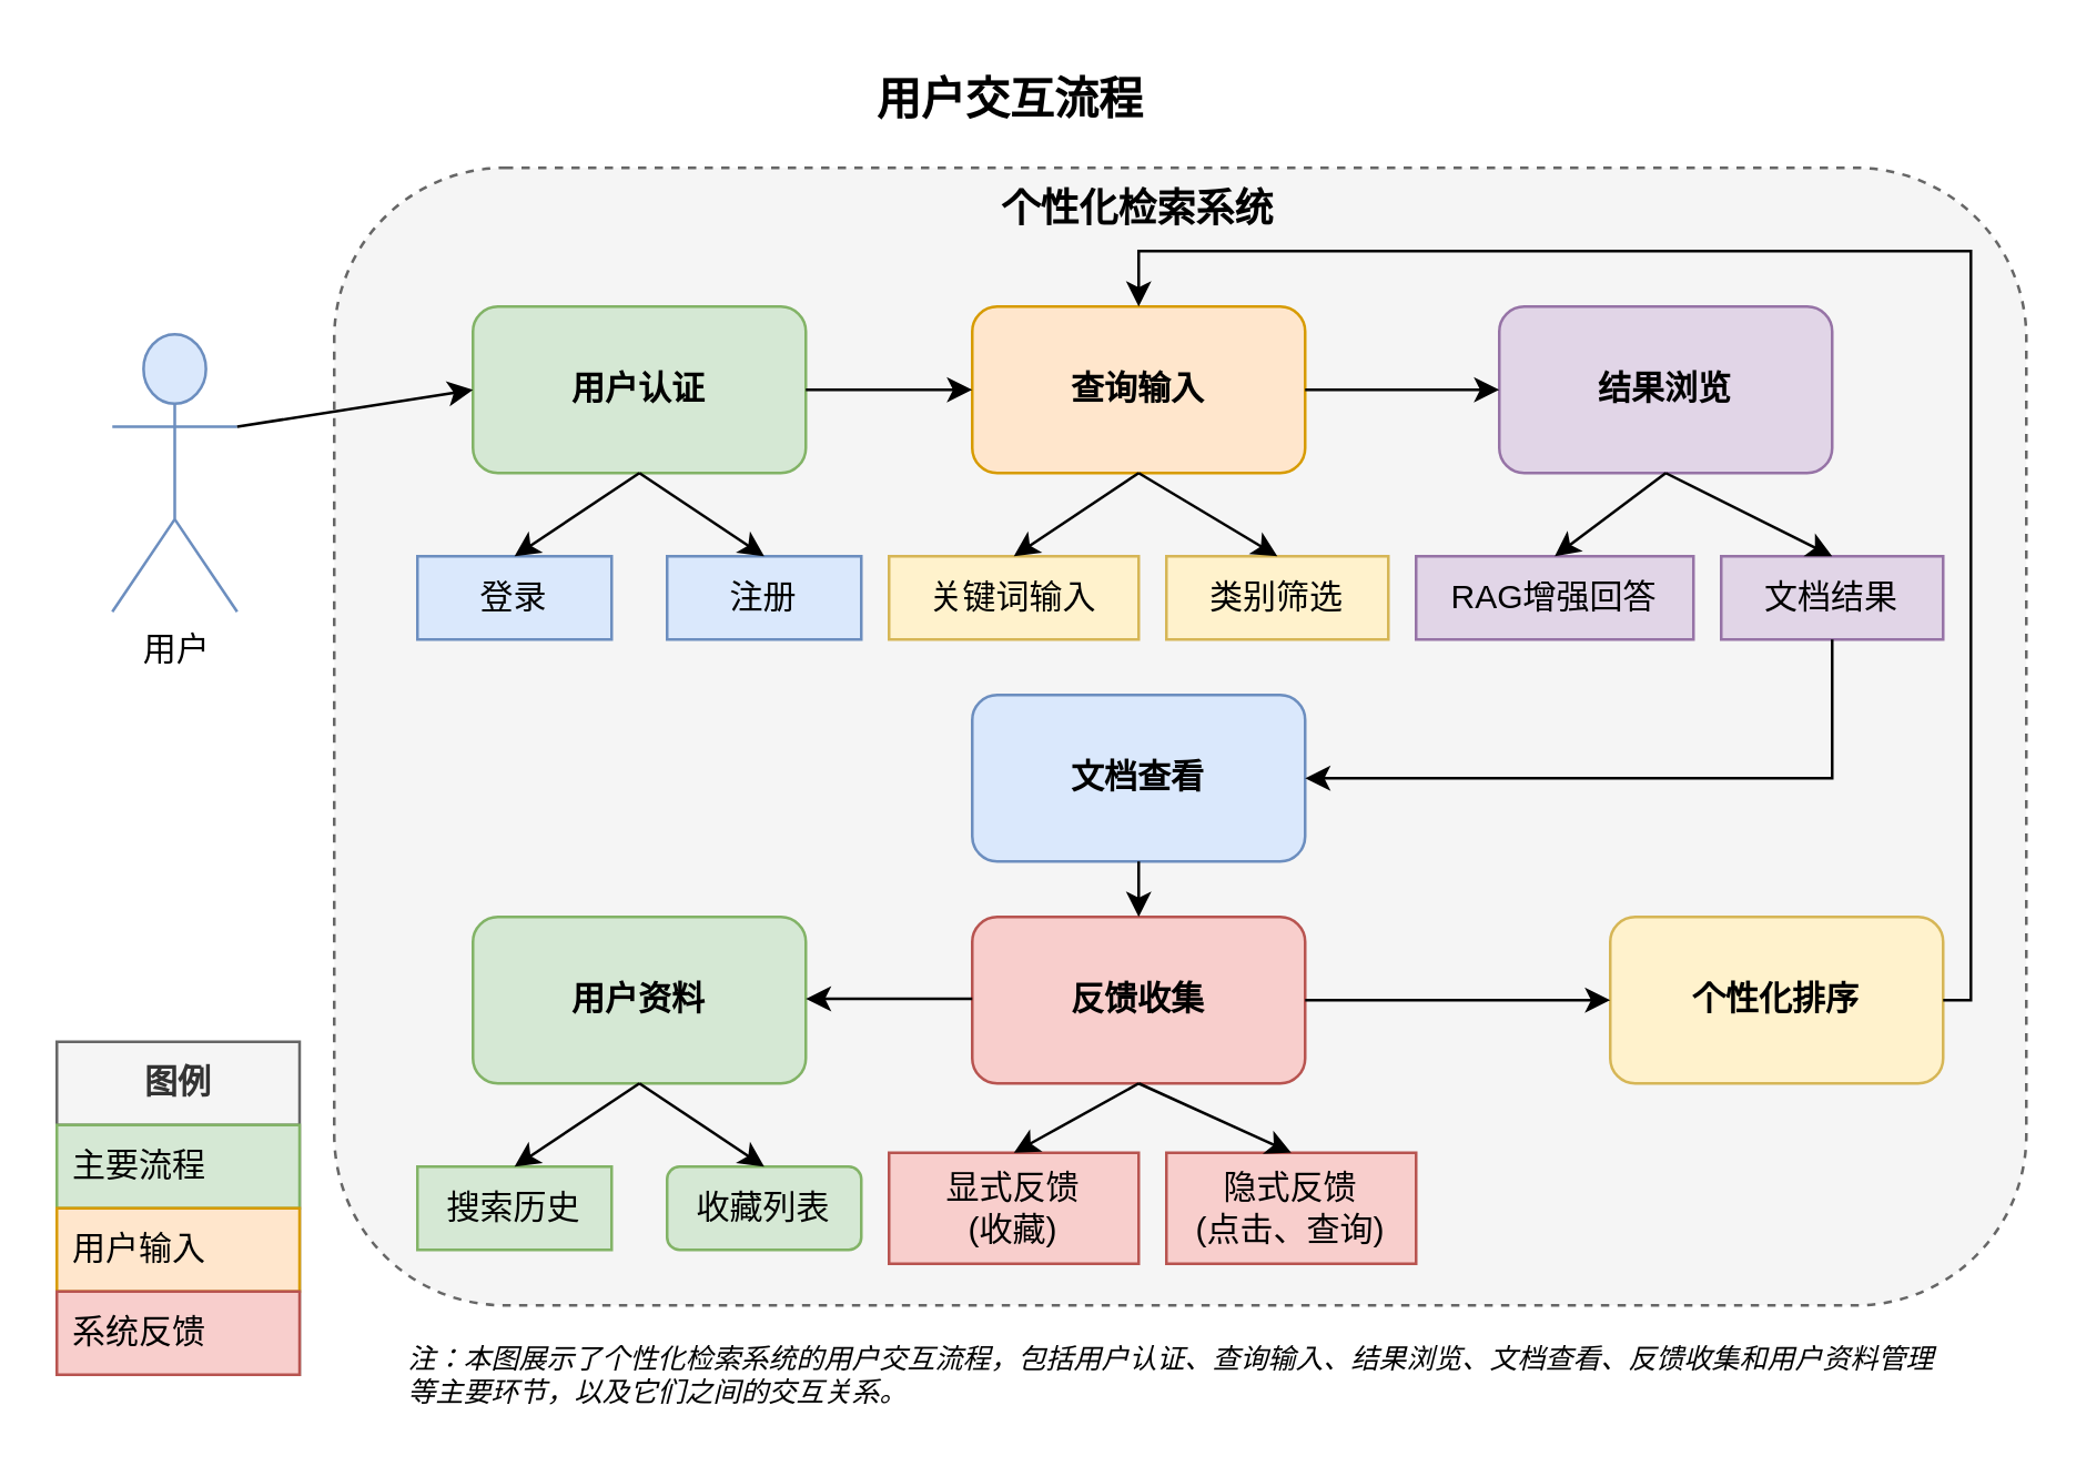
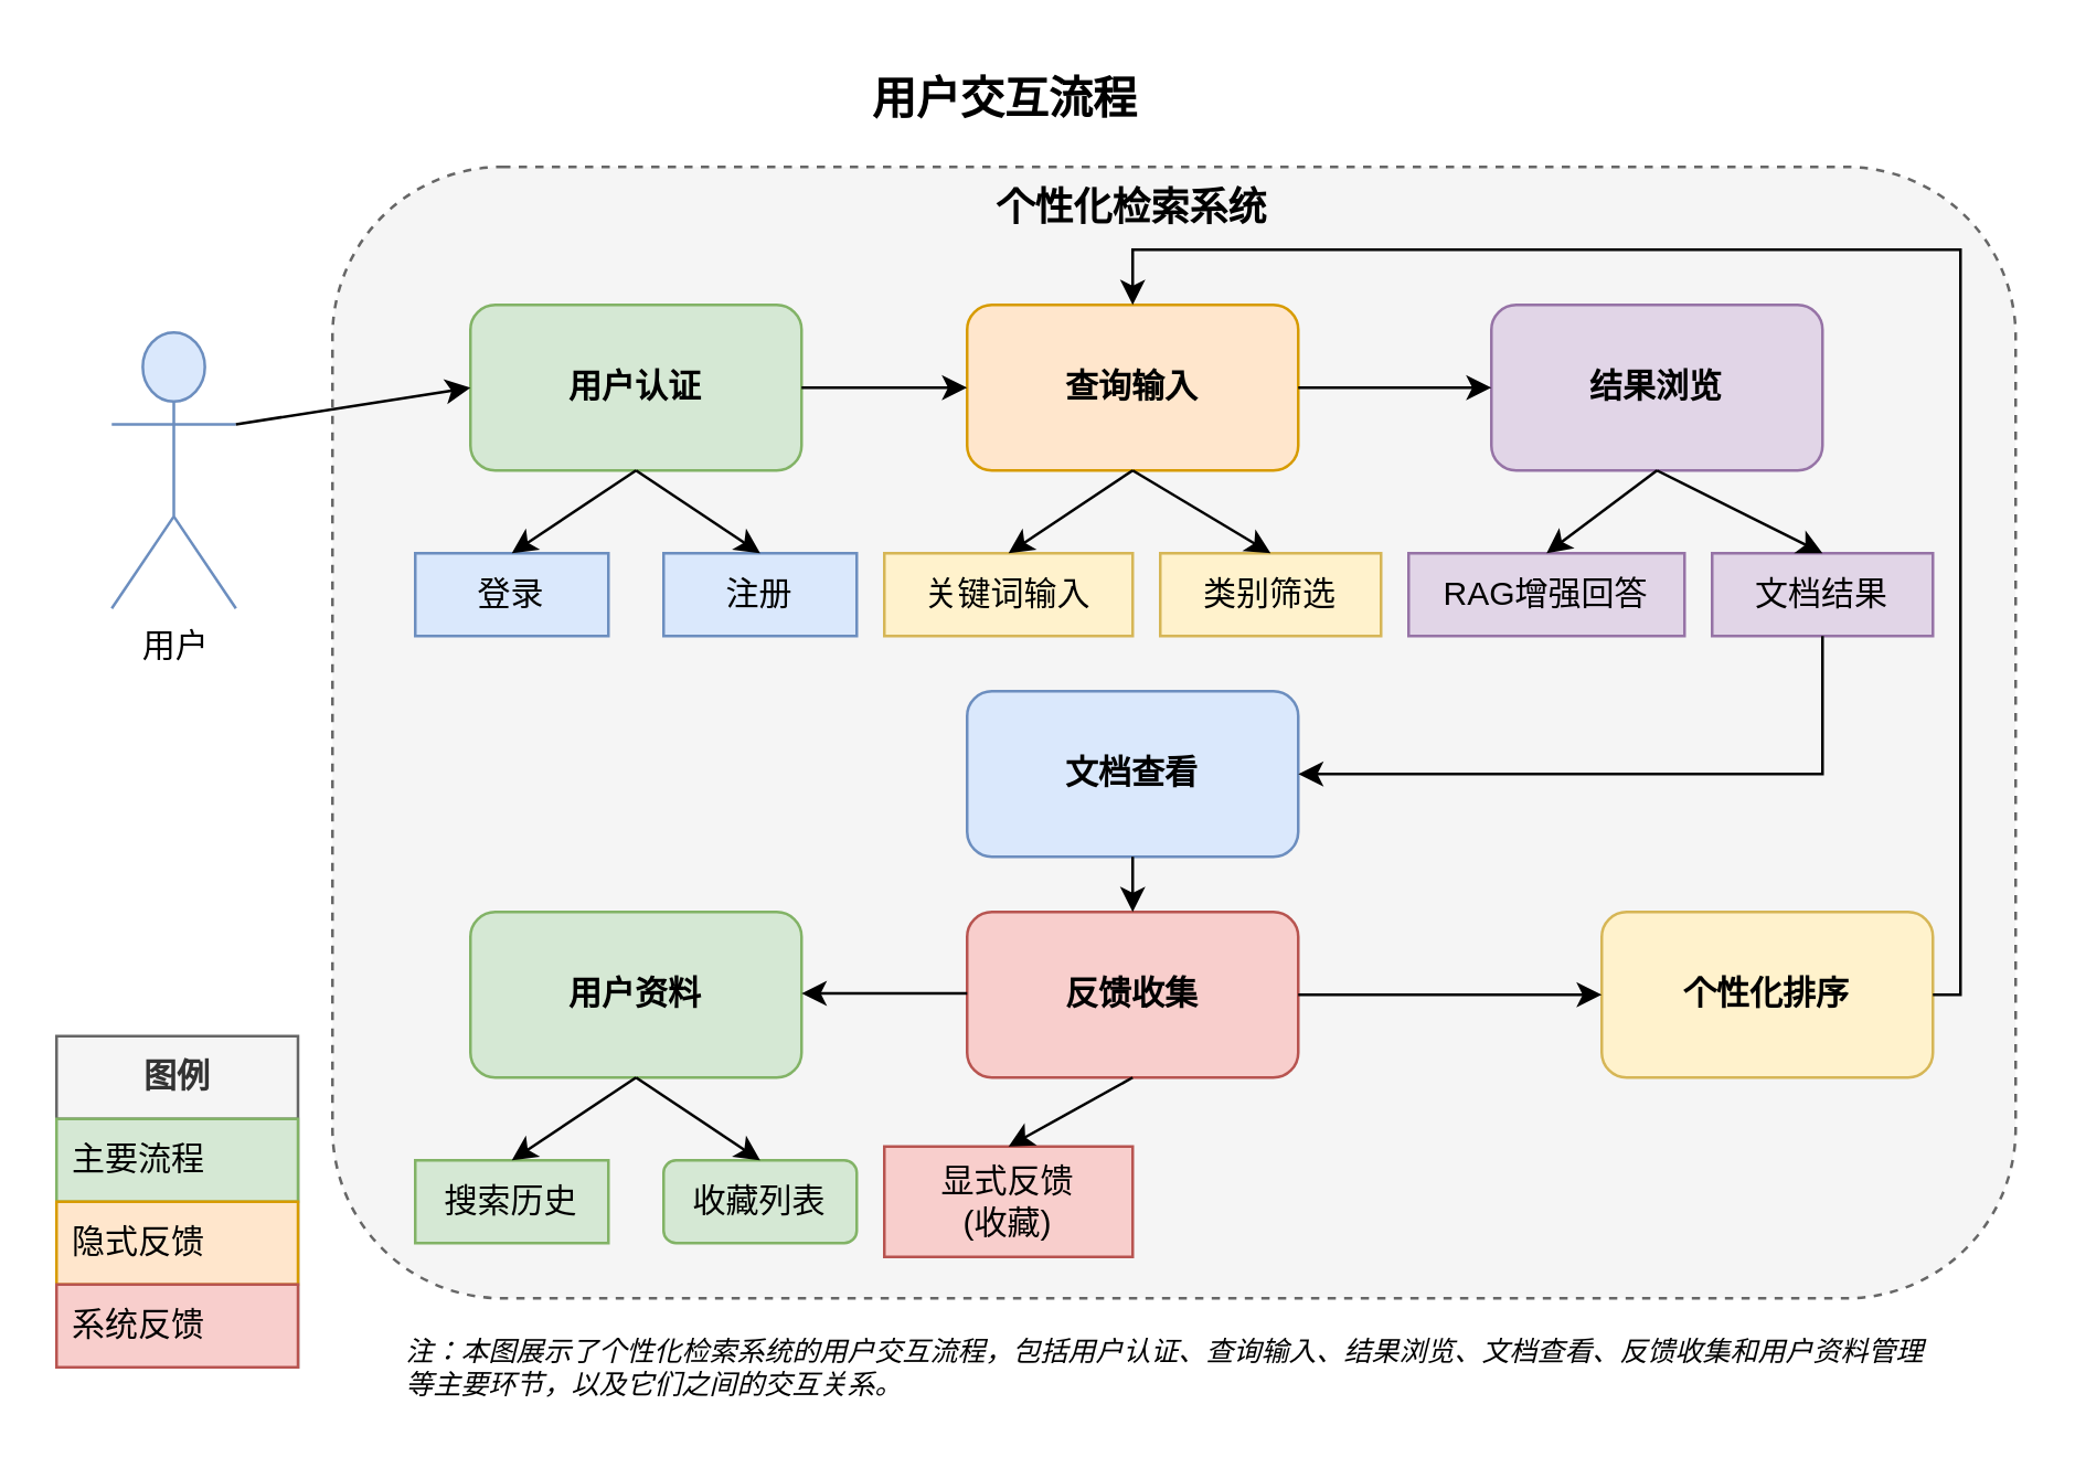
  <mxCell id="0" />
  <mxCell id="1" parent="0" />
  <mxCell id="2" value="用户交互流程" style="text;html=1;strokeColor=none;fillColor=none;align=center;verticalAlign=middle;whiteSpace=wrap;rounded=0;fontSize=16;fontStyle=1" vertex="1" parent="1"><mxGeometry x="244" y="20" width="240" height="30" as="geometry" /></mxCell>
  <mxCell id="3" value="用户" style="shape=umlActor;verticalLabelPosition=bottom;verticalAlign=top;html=1;outlineConnect=0;fillColor=#dae8fc;strokeColor=#6c8ebf;" vertex="1" parent="1"><mxGeometry x="40" y="120" width="45" height="100" as="geometry" /></mxCell>
  <mxCell id="4" value="" style="rounded=1;whiteSpace=wrap;html=1;fillColor=#f5f5f5;strokeColor=#666666;fontColor=#333333;dashed=1;" vertex="1" parent="1"><mxGeometry x="120" y="60" width="610" height="410" as="geometry" /></mxCell>
  <mxCell id="5" value="个性化检索系统" style="text;html=1;strokeColor=none;fillColor=none;align=center;verticalAlign=middle;whiteSpace=wrap;rounded=0;fontSize=14;fontStyle=1" vertex="1" parent="1"><mxGeometry x="350" y="60" width="120" height="30" as="geometry" /></mxCell>
  <mxCell id="6" value="用户认证" style="rounded=1;whiteSpace=wrap;html=1;fillColor=#d5e8d4;strokeColor=#82b366;fontStyle=1" vertex="1" parent="1"><mxGeometry x="170" y="110" width="120" height="60" as="geometry" /></mxCell>
  <mxCell id="7" value="登录" style="rounded=0;whiteSpace=wrap;html=1;fillColor=#dae8fc;strokeColor=#6c8ebf;" vertex="1" parent="1"><mxGeometry x="150" y="200" width="70" height="30" as="geometry" /></mxCell>
  <mxCell id="8" value="注册" style="rounded=0;whiteSpace=wrap;html=1;fillColor=#dae8fc;strokeColor=#6c8ebf;" vertex="1" parent="1"><mxGeometry x="240" y="200" width="70" height="30" as="geometry" /></mxCell>
  <mxCell id="9" value="查询输入" style="rounded=1;whiteSpace=wrap;html=1;fillColor=#ffe6cc;strokeColor=#d79b00;fontStyle=1" vertex="1" parent="1"><mxGeometry x="350" y="110" width="120" height="60" as="geometry" /></mxCell>
  <mxCell id="10" value="关键词输入" style="rounded=0;whiteSpace=wrap;html=1;fillColor=#fff2cc;strokeColor=#d6b656;" vertex="1" parent="1"><mxGeometry x="320" y="200" width="90" height="30" as="geometry" /></mxCell>
  <mxCell id="11" value="类别筛选" style="rounded=0;whiteSpace=wrap;html=1;fillColor=#fff2cc;strokeColor=#d6b656;" vertex="1" parent="1"><mxGeometry x="420" y="200" width="80" height="30" as="geometry" /></mxCell>
  <mxCell id="12" value="结果浏览" style="rounded=1;whiteSpace=wrap;html=1;fillColor=#e1d5e7;strokeColor=#9673a6;fontStyle=1" vertex="1" parent="1"><mxGeometry x="540" y="110" width="120" height="60" as="geometry" /></mxCell>
  <mxCell id="13" value="RAG增强回答" style="rounded=0;whiteSpace=wrap;html=1;fillColor=#e1d5e7;strokeColor=#9673a6;" vertex="1" parent="1"><mxGeometry x="510" y="200" width="100" height="30" as="geometry" /></mxCell>
  <mxCell id="14" value="文档结果" style="rounded=0;whiteSpace=wrap;html=1;fillColor=#e1d5e7;strokeColor=#9673a6;" vertex="1" parent="1"><mxGeometry x="620" y="200" width="80" height="30" as="geometry" /></mxCell>
  <mxCell id="15" value="文档查看" style="rounded=1;whiteSpace=wrap;html=1;fillColor=#dae8fc;strokeColor=#6c8ebf;fontStyle=1" vertex="1" parent="1"><mxGeometry x="350" y="250" width="120" height="60" as="geometry" /></mxCell>
  <mxCell id="16" value="反馈收集" style="rounded=1;whiteSpace=wrap;html=1;fillColor=#f8cecc;strokeColor=#b85450;fontStyle=1" vertex="1" parent="1"><mxGeometry x="350" y="330" width="120" height="60" as="geometry" /></mxCell>
  <mxCell id="17" value="显式反馈&#10;(收藏)" style="rounded=0;whiteSpace=wrap;html=1;fillColor=#f8cecc;strokeColor=#b85450;" vertex="1" parent="1"><mxGeometry x="320" y="415" width="90" height="40" as="geometry" /></mxCell>
- <mxCell id="18" value="隐式反馈&#10;(点击、查询)" style="rounded=0;whiteSpace=wrap;html=1;fillColor=#f8cecc;strokeColor=#b85450;" vertex="1" parent="1"><mxGeometry x="420" y="415" width="90" height="40" as="geometry" /></mxCell>
  <mxCell id="19" value="用户资料" style="rounded=1;whiteSpace=wrap;html=1;fillColor=#d5e8d4;strokeColor=#82b366;fontStyle=1" vertex="1" parent="1"><mxGeometry x="170" y="330" width="120" height="60" as="geometry" /></mxCell>
  <mxCell id="20" value="搜索历史" style="rounded=0;whiteSpace=wrap;html=1;fillColor=#d5e8d4;strokeColor=#82b366;" vertex="1" parent="1"><mxGeometry x="150" y="420" width="70" height="30" as="geometry" /></mxCell>
  <mxCell id="21" value="收藏列表" style="whiteSpace=wrap;html=1;fillColor=#d5e8d4;strokeColor=#82b366;rounded=1;" vertex="1" parent="1"><mxGeometry x="240" y="420" width="70" height="30" as="geometry" /></mxCell>
  <mxCell id="22" value="个性化排序" style="rounded=1;whiteSpace=wrap;html=1;fillColor=#fff2cc;strokeColor=#d6b656;fontStyle=1" vertex="1" parent="1"><mxGeometry x="580" y="330" width="120" height="60" as="geometry" /></mxCell>
  <mxCell id="23" value="" style="endArrow=classic;html=1;rounded=0;exitX=1;exitY=0.333;exitDx=0;exitDy=0;exitPerimeter=0;entryX=0;entryY=0.5;entryDx=0;entryDy=0;" edge="1" parent="1" source="3" target="6"><mxGeometry width="50" height="50" relative="1" as="geometry"><mxPoint x="360" y="410" as="sourcePoint" /><mxPoint x="410" y="360" as="targetPoint" /></mxGeometry></mxCell>
  <mxCell id="24" value="" style="endArrow=classic;html=1;rounded=0;exitX=1;exitY=0.5;exitDx=0;exitDy=0;entryX=0;entryY=0.5;entryDx=0;entryDy=0;" edge="1" parent="1" source="6" target="9"><mxGeometry width="50" height="50" relative="1" as="geometry"><mxPoint x="360" y="410" as="sourcePoint" /><mxPoint x="410" y="360" as="targetPoint" /></mxGeometry></mxCell>
  <mxCell id="25" value="" style="endArrow=classic;html=1;rounded=0;exitX=0.5;exitY=1;exitDx=0;exitDy=0;entryX=0.5;entryY=0;entryDx=0;entryDy=0;" edge="1" parent="1" source="6" target="7"><mxGeometry width="50" height="50" relative="1" as="geometry"><mxPoint x="360" y="410" as="sourcePoint" /><mxPoint x="410" y="360" as="targetPoint" /></mxGeometry></mxCell>
  <mxCell id="26" value="" style="endArrow=classic;html=1;rounded=0;exitX=0.5;exitY=1;exitDx=0;exitDy=0;entryX=0.5;entryY=0;entryDx=0;entryDy=0;" edge="1" parent="1" source="6" target="8"><mxGeometry width="50" height="50" relative="1" as="geometry"><mxPoint x="360" y="410" as="sourcePoint" /><mxPoint x="410" y="360" as="targetPoint" /></mxGeometry></mxCell>
  <mxCell id="27" value="" style="endArrow=classic;html=1;rounded=0;exitX=0.5;exitY=1;exitDx=0;exitDy=0;entryX=0.5;entryY=0;entryDx=0;entryDy=0;" edge="1" parent="1" source="9" target="10"><mxGeometry width="50" height="50" relative="1" as="geometry"><mxPoint x="360" y="410" as="sourcePoint" /><mxPoint x="410" y="360" as="targetPoint" /></mxGeometry></mxCell>
  <mxCell id="28" value="" style="endArrow=classic;html=1;rounded=0;exitX=0.5;exitY=1;exitDx=0;exitDy=0;entryX=0.5;entryY=0;entryDx=0;entryDy=0;" edge="1" parent="1" source="9" target="11"><mxGeometry width="50" height="50" relative="1" as="geometry"><mxPoint x="360" y="410" as="sourcePoint" /><mxPoint x="410" y="360" as="targetPoint" /></mxGeometry></mxCell>
  <mxCell id="29" value="" style="endArrow=classic;html=1;rounded=0;exitX=1;exitY=0.5;exitDx=0;exitDy=0;entryX=0;entryY=0.5;entryDx=0;entryDy=0;" edge="1" parent="1" source="9" target="12"><mxGeometry width="50" height="50" relative="1" as="geometry"><mxPoint x="360" y="410" as="sourcePoint" /><mxPoint x="410" y="360" as="targetPoint" /></mxGeometry></mxCell>
  <mxCell id="30" value="" style="endArrow=classic;html=1;rounded=0;exitX=0.5;exitY=1;exitDx=0;exitDy=0;entryX=0.5;entryY=0;entryDx=0;entryDy=0;" edge="1" parent="1" source="12" target="13"><mxGeometry width="50" height="50" relative="1" as="geometry"><mxPoint x="360" y="410" as="sourcePoint" /><mxPoint x="410" y="360" as="targetPoint" /></mxGeometry></mxCell>
  <mxCell id="31" value="" style="endArrow=classic;html=1;rounded=0;exitX=0.5;exitY=1;exitDx=0;exitDy=0;entryX=0.5;entryY=0;entryDx=0;entryDy=0;" edge="1" parent="1" source="12" target="14"><mxGeometry width="50" height="50" relative="1" as="geometry"><mxPoint x="360" y="410" as="sourcePoint" /><mxPoint x="410" y="360" as="targetPoint" /></mxGeometry></mxCell>
  <mxCell id="32" value="" style="endArrow=classic;html=1;rounded=0;exitX=0.5;exitY=1;exitDx=0;exitDy=0;entryX=1;entryY=0.5;entryDx=0;entryDy=0;" edge="1" parent="1" source="14" target="15"><mxGeometry width="50" height="50" relative="1" as="geometry"><mxPoint x="360" y="410" as="sourcePoint" /><mxPoint x="410" y="360" as="targetPoint" /><Array as="points"><mxPoint x="660" y="250" /><mxPoint x="660" y="280" /></Array></mxGeometry></mxCell>
  <mxCell id="33" value="" style="endArrow=classic;html=1;rounded=0;exitX=0.5;exitY=1;exitDx=0;exitDy=0;entryX=0.5;entryY=0;entryDx=0;entryDy=0;" edge="1" parent="1" source="15" target="16"><mxGeometry width="50" height="50" relative="1" as="geometry"><mxPoint x="360" y="380" as="sourcePoint" /><mxPoint x="410" y="330" as="targetPoint" /></mxGeometry></mxCell>
  <mxCell id="34" value="" style="endArrow=classic;html=1;rounded=0;exitX=0.5;exitY=1;exitDx=0;exitDy=0;entryX=0.5;entryY=0;entryDx=0;entryDy=0;" edge="1" parent="1" source="16" target="17"><mxGeometry width="50" height="50" relative="1" as="geometry"><mxPoint x="360" y="340" as="sourcePoint" /><mxPoint x="410" y="290" as="targetPoint" /></mxGeometry></mxCell>
- <mxCell id="35" value="" style="endArrow=classic;html=1;rounded=0;exitX=0.5;exitY=1;exitDx=0;exitDy=0;entryX=0.5;entryY=0;entryDx=0;entryDy=0;" edge="1" parent="1" source="16" target="18"><mxGeometry width="50" height="50" relative="1" as="geometry"><mxPoint x="360" y="340" as="sourcePoint" /><mxPoint x="410" y="290" as="targetPoint" /></mxGeometry></mxCell>
  <mxCell id="36" value="" style="endArrow=classic;html=1;rounded=0;exitX=1;exitY=0.5;exitDx=0;exitDy=0;entryX=0;entryY=0.5;entryDx=0;entryDy=0;" edge="1" parent="1" source="16" target="22"><mxGeometry width="50" height="50" relative="1" as="geometry"><mxPoint x="360" y="340" as="sourcePoint" /><mxPoint x="410" y="290" as="targetPoint" /></mxGeometry></mxCell>
  <mxCell id="37" value="" style="endArrow=classic;html=1;rounded=0;exitX=0;exitY=0.5;exitDx=0;exitDy=0;entryX=1;entryY=0.5;entryDx=0;entryDy=0;" edge="1" parent="1"><mxGeometry width="50" height="50" relative="1" as="geometry"><mxPoint x="350" y="359.5" as="sourcePoint" /><mxPoint x="290" y="359.5" as="targetPoint" /></mxGeometry></mxCell>
  <mxCell id="38" value="" style="endArrow=classic;html=1;rounded=0;exitX=0.5;exitY=1;exitDx=0;exitDy=0;entryX=0.5;entryY=0;entryDx=0;entryDy=0;" edge="1" parent="1" source="19" target="20"><mxGeometry width="50" height="50" relative="1" as="geometry"><mxPoint x="360" y="340" as="sourcePoint" /><mxPoint x="410" y="290" as="targetPoint" /></mxGeometry></mxCell>
  <mxCell id="39" value="" style="endArrow=classic;html=1;rounded=0;exitX=0.5;exitY=1;exitDx=0;exitDy=0;entryX=0.5;entryY=0;entryDx=0;entryDy=0;" edge="1" parent="1" source="19" target="21"><mxGeometry width="50" height="50" relative="1" as="geometry"><mxPoint x="360" y="340" as="sourcePoint" /><mxPoint x="410" y="290" as="targetPoint" /></mxGeometry></mxCell>
  <mxCell id="40" value="" style="endArrow=classic;html=1;rounded=0;exitX=1;exitY=0.5;exitDx=0;exitDy=0;entryX=0.5;entryY=0;entryDx=0;entryDy=0;" edge="1" parent="1" source="22" target="9"><mxGeometry width="50" height="50" relative="1" as="geometry"><mxPoint x="360" y="410" as="sourcePoint" /><mxPoint x="410" y="360" as="targetPoint" /><Array as="points"><mxPoint x="710" y="360" /><mxPoint x="710" y="90" /><mxPoint x="410" y="90" /></Array></mxGeometry></mxCell>
  <mxCell id="41" value="图例" style="swimlane;fontStyle=1;childLayout=stackLayout;horizontal=1;startSize=30;horizontalStack=0;resizeParent=1;resizeParentMax=0;resizeLast=0;collapsible=1;marginBottom=0;whiteSpace=wrap;html=1;fillColor=#f5f5f5;strokeColor=#666666;fontColor=#333333;" vertex="1" parent="1"><mxGeometry x="20" y="375" width="87.5" height="120" as="geometry" /></mxCell>
  <mxCell id="42" value="主要流程" style="text;strokeColor=#82b366;fillColor=#d5e8d4;align=left;verticalAlign=middle;spacingLeft=4;spacingRight=4;overflow=hidden;points=[[0,0.5],[1,0.5]];portConstraint=eastwest;rotatable=0;whiteSpace=wrap;html=1;" vertex="1" parent="41"><mxGeometry y="30" width="87.5" height="30" as="geometry" /></mxCell>
- <mxCell id="43" value="用户输入" style="text;strokeColor=#d79b00;fillColor=#ffe6cc;align=left;verticalAlign=middle;spacingLeft=4;spacingRight=4;overflow=hidden;points=[[0,0.5],[1,0.5]];portConstraint=eastwest;rotatable=0;whiteSpace=wrap;html=1;" vertex="1" parent="41"><mxGeometry y="60" width="87.5" height="30" as="geometry" /></mxCell>
+ <mxCell id="43" value="隐式反馈" style="text;strokeColor=#d79b00;fillColor=#ffe6cc;align=left;verticalAlign=middle;spacingLeft=4;spacingRight=4;overflow=hidden;points=[[0,0.5],[1,0.5]];portConstraint=eastwest;rotatable=0;whiteSpace=wrap;html=1;" vertex="1" parent="41"><mxGeometry y="60" width="87.5" height="30" as="geometry" /></mxCell>
  <mxCell id="44" value="系统反馈" style="text;strokeColor=#b85450;fillColor=#f8cecc;align=left;verticalAlign=middle;spacingLeft=4;spacingRight=4;overflow=hidden;points=[[0,0.5],[1,0.5]];portConstraint=eastwest;rotatable=0;whiteSpace=wrap;html=1;" vertex="1" parent="41"><mxGeometry y="90" width="87.5" height="30" as="geometry" /></mxCell>
  <mxCell id="45" value="注：本图展示了个性化检索系统的用户交互流程，包括用户认证、查询输入、结果浏览、文档查看、反馈收集和用户资料管理等主要环节，以及它们之间的交互关系。" style="text;html=1;strokeColor=none;fillColor=none;align=left;verticalAlign=middle;whiteSpace=wrap;rounded=0;fontSize=10;fontStyle=2" vertex="1" parent="1"><mxGeometry x="145" y="480" width="560" height="30" as="geometry" /></mxCell>
